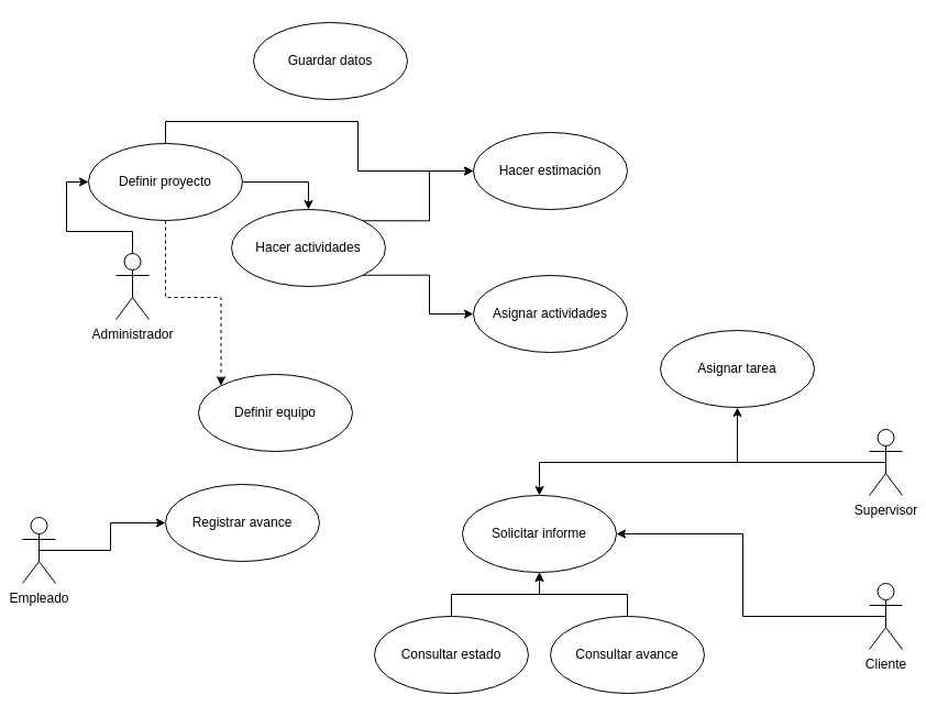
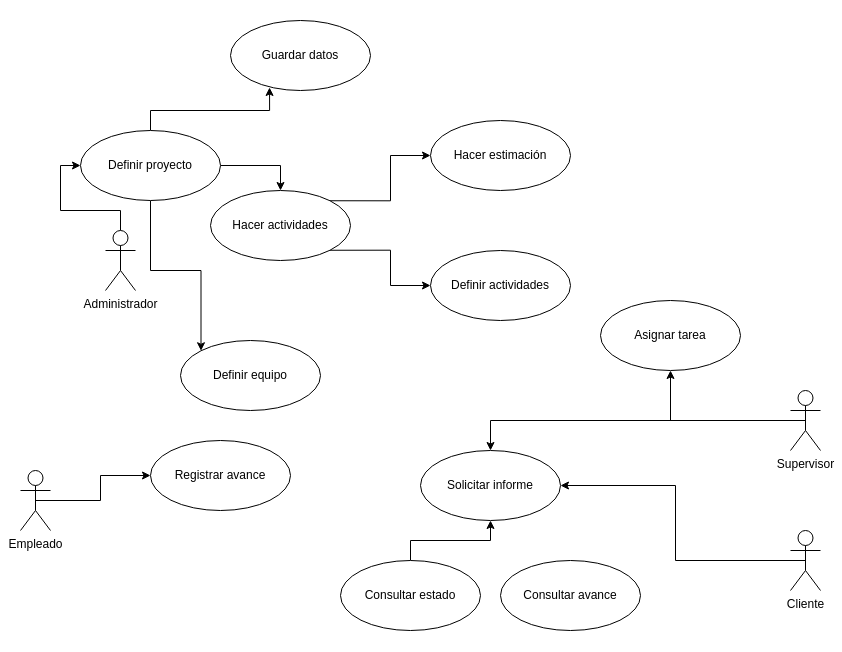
  <mxCell id="0" />
  <mxCell id="1" parent="0" />
  <mxCell id="2" style="edgeStyle=orthogonalEdgeStyle;rounded=0;orthogonalLoop=1;jettySize=auto;html=1;exitX=0.5;exitY=0;exitDx=0;exitDy=0;exitPerimeter=0;entryX=0;entryY=0.5;entryDx=0;entryDy=0;" edge="1" parent="1" source="3" target="14"><mxGeometry relative="1" as="geometry" /></mxCell>
  <mxCell id="3" value="Administrador" style="shape=umlActor;verticalLabelPosition=bottom;verticalAlign=top;html=1;outlineConnect=0;" parent="1" vertex="1"><mxGeometry x="105" y="230" width="30" height="60" as="geometry" /></mxCell>
  <mxCell id="4" style="edgeStyle=orthogonalEdgeStyle;rounded=0;orthogonalLoop=1;jettySize=auto;html=1;exitX=0.5;exitY=0.5;exitDx=0;exitDy=0;exitPerimeter=0;entryX=0;entryY=0.5;entryDx=0;entryDy=0;" parent="1" source="5" target="21" edge="1"><mxGeometry relative="1" as="geometry" /></mxCell>
  <mxCell id="5" value="Empleado" style="shape=umlActor;verticalLabelPosition=bottom;verticalAlign=top;html=1;outlineConnect=0;" parent="1" vertex="1"><mxGeometry x="20" y="470" width="30" height="60" as="geometry" /></mxCell>
  <mxCell id="6" style="edgeStyle=orthogonalEdgeStyle;rounded=0;orthogonalLoop=1;jettySize=auto;html=1;exitX=0.5;exitY=0.5;exitDx=0;exitDy=0;exitPerimeter=0;" parent="1" source="8" target="22" edge="1"><mxGeometry relative="1" as="geometry" /></mxCell>
  <mxCell id="7" style="edgeStyle=orthogonalEdgeStyle;rounded=0;orthogonalLoop=1;jettySize=auto;html=1;exitX=0.5;exitY=0.5;exitDx=0;exitDy=0;exitPerimeter=0;entryX=0.5;entryY=0;entryDx=0;entryDy=0;" parent="1" source="8" target="27" edge="1"><mxGeometry relative="1" as="geometry" /></mxCell>
  <mxCell id="8" value="Supervisor" style="shape=umlActor;verticalLabelPosition=bottom;verticalAlign=top;html=1;outlineConnect=0;" parent="1" vertex="1"><mxGeometry x="790" y="390" width="30" height="60" as="geometry" /></mxCell>
  <mxCell id="9" style="edgeStyle=orthogonalEdgeStyle;rounded=0;orthogonalLoop=1;jettySize=auto;html=1;exitX=0.5;exitY=0.5;exitDx=0;exitDy=0;exitPerimeter=0;entryX=1;entryY=0.5;entryDx=0;entryDy=0;" parent="1" source="10" target="27" edge="1"><mxGeometry relative="1" as="geometry" /></mxCell>
  <mxCell id="10" value="Cliente" style="shape=umlActor;verticalLabelPosition=bottom;verticalAlign=top;html=1;outlineConnect=0;" parent="1" vertex="1"><mxGeometry x="790" y="530" width="30" height="60" as="geometry" /></mxCell>
- <mxCell id="11" style="edgeStyle=orthogonalEdgeStyle;rounded=0;orthogonalLoop=1;jettySize=auto;html=1;exitX=0.5;exitY=0;exitDx=0;exitDy=0;" parent="1" source="14" target="20" edge="1"><mxGeometry relative="1" as="geometry" /></mxCell>
+ <mxCell id="11" style="edgeStyle=orthogonalEdgeStyle;rounded=0;orthogonalLoop=1;jettySize=auto;html=1;exitX=0.5;exitY=0;exitDx=0;exitDy=0;entryX=0.279;entryY=0.957;entryDx=0;entryDy=0;entryPerimeter=0;" parent="1" source="14" target="28" edge="1"><mxGeometry relative="1" as="geometry" /></mxCell>
  <mxCell id="12" style="edgeStyle=orthogonalEdgeStyle;rounded=0;orthogonalLoop=1;jettySize=auto;html=1;exitX=1;exitY=0.5;exitDx=0;exitDy=0;entryX=0.5;entryY=0;entryDx=0;entryDy=0;" edge="1" parent="1" source="14" target="18"><mxGeometry relative="1" as="geometry" /></mxCell>
- <mxCell id="13" style="edgeStyle=orthogonalEdgeStyle;rounded=0;orthogonalLoop=1;jettySize=auto;html=1;exitX=0.5;exitY=1;exitDx=0;exitDy=0;entryX=0;entryY=0;entryDx=0;entryDy=0;dashed=1;" edge="1" parent="1" source="14" target="15"><mxGeometry relative="1" as="geometry" /></mxCell>
+ <mxCell id="13" style="edgeStyle=orthogonalEdgeStyle;rounded=0;orthogonalLoop=1;jettySize=auto;html=1;exitX=0.5;exitY=1;exitDx=0;exitDy=0;entryX=0;entryY=0;entryDx=0;entryDy=0;" edge="1" parent="1" source="14" target="15"><mxGeometry relative="1" as="geometry" /></mxCell>
  <mxCell id="14" value="Definir proyecto" style="ellipse;whiteSpace=wrap;html=1;" parent="1" vertex="1"><mxGeometry x="80" y="130" width="140" height="70" as="geometry" /></mxCell>
  <mxCell id="15" value="Definir equipo" style="ellipse;whiteSpace=wrap;html=1;" parent="1" vertex="1"><mxGeometry x="180" y="340" width="140" height="70" as="geometry" /></mxCell>
  <mxCell id="16" style="edgeStyle=orthogonalEdgeStyle;rounded=0;orthogonalLoop=1;jettySize=auto;html=1;exitX=1;exitY=0;exitDx=0;exitDy=0;entryX=0;entryY=0.5;entryDx=0;entryDy=0;" parent="1" source="18" target="20" edge="1"><mxGeometry relative="1" as="geometry" /></mxCell>
  <mxCell id="17" style="edgeStyle=orthogonalEdgeStyle;rounded=0;orthogonalLoop=1;jettySize=auto;html=1;exitX=1;exitY=1;exitDx=0;exitDy=0;" parent="1" source="18" target="19" edge="1"><mxGeometry relative="1" as="geometry" /></mxCell>
  <mxCell id="18" value="Hacer actividades" style="ellipse;whiteSpace=wrap;html=1;" parent="1" vertex="1"><mxGeometry x="210" y="190" width="140" height="70" as="geometry" /></mxCell>
- <mxCell id="19" value="Asignar actividades" style="ellipse;whiteSpace=wrap;html=1;" parent="1" vertex="1"><mxGeometry x="430" y="250" width="140" height="70" as="geometry" /></mxCell>
+ <mxCell id="19" value="Definir actividades" style="ellipse;whiteSpace=wrap;html=1;" parent="1" vertex="1"><mxGeometry x="430" y="250" width="140" height="70" as="geometry" /></mxCell>
  <mxCell id="20" value="Hacer estimación" style="ellipse;whiteSpace=wrap;html=1;" parent="1" vertex="1"><mxGeometry x="430" y="120" width="140" height="70" as="geometry" /></mxCell>
  <mxCell id="21" value="Registrar avance" style="ellipse;whiteSpace=wrap;html=1;" parent="1" vertex="1"><mxGeometry x="150" y="440" width="140" height="70" as="geometry" /></mxCell>
  <mxCell id="22" value="Asignar tarea" style="ellipse;whiteSpace=wrap;html=1;" parent="1" vertex="1"><mxGeometry x="600" y="300" width="140" height="70" as="geometry" /></mxCell>
- <mxCell id="23" style="edgeStyle=orthogonalEdgeStyle;rounded=0;orthogonalLoop=1;jettySize=auto;html=1;exitX=0.5;exitY=0;exitDx=0;exitDy=0;entryX=0.5;entryY=1;entryDx=0;entryDy=0;" parent="1" source="24" target="27" edge="1"><mxGeometry relative="1" as="geometry" /></mxCell>
  <mxCell id="24" value="Consultar avance" style="ellipse;whiteSpace=wrap;html=1;" parent="1" vertex="1"><mxGeometry x="500" y="560" width="140" height="70" as="geometry" /></mxCell>
  <mxCell id="25" style="edgeStyle=orthogonalEdgeStyle;rounded=0;orthogonalLoop=1;jettySize=auto;html=1;exitX=0.5;exitY=0;exitDx=0;exitDy=0;" parent="1" source="26" target="27" edge="1"><mxGeometry relative="1" as="geometry" /></mxCell>
  <mxCell id="26" value="Consultar estado" style="ellipse;whiteSpace=wrap;html=1;" parent="1" vertex="1"><mxGeometry x="340" y="560" width="140" height="70" as="geometry" /></mxCell>
  <mxCell id="27" value="Solicitar informe" style="ellipse;whiteSpace=wrap;html=1;" parent="1" vertex="1"><mxGeometry x="420" y="450" width="140" height="70" as="geometry" /></mxCell>
  <mxCell id="28" value="Guardar datos" style="ellipse;whiteSpace=wrap;html=1;" parent="1" vertex="1"><mxGeometry x="230" y="20" width="140" height="70" as="geometry" /></mxCell>
